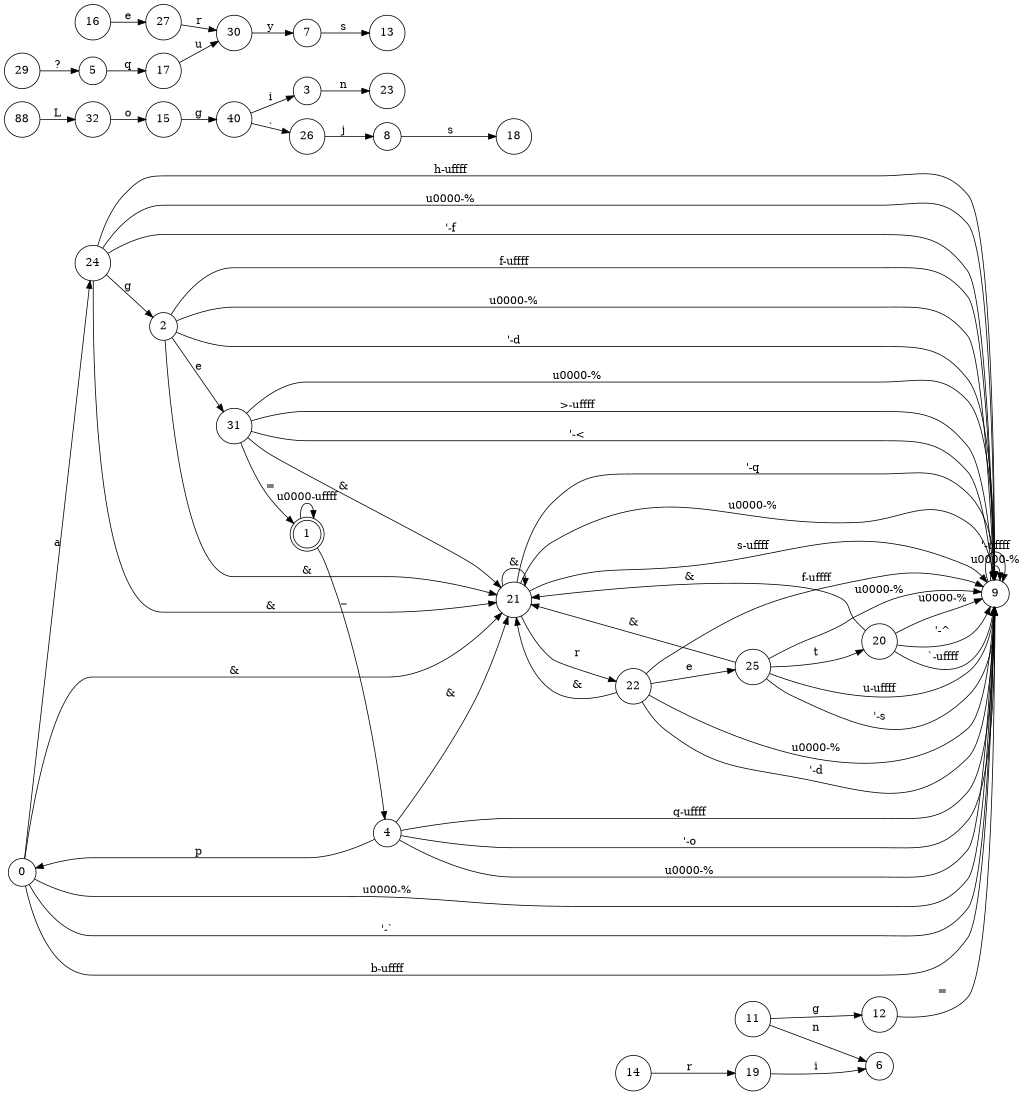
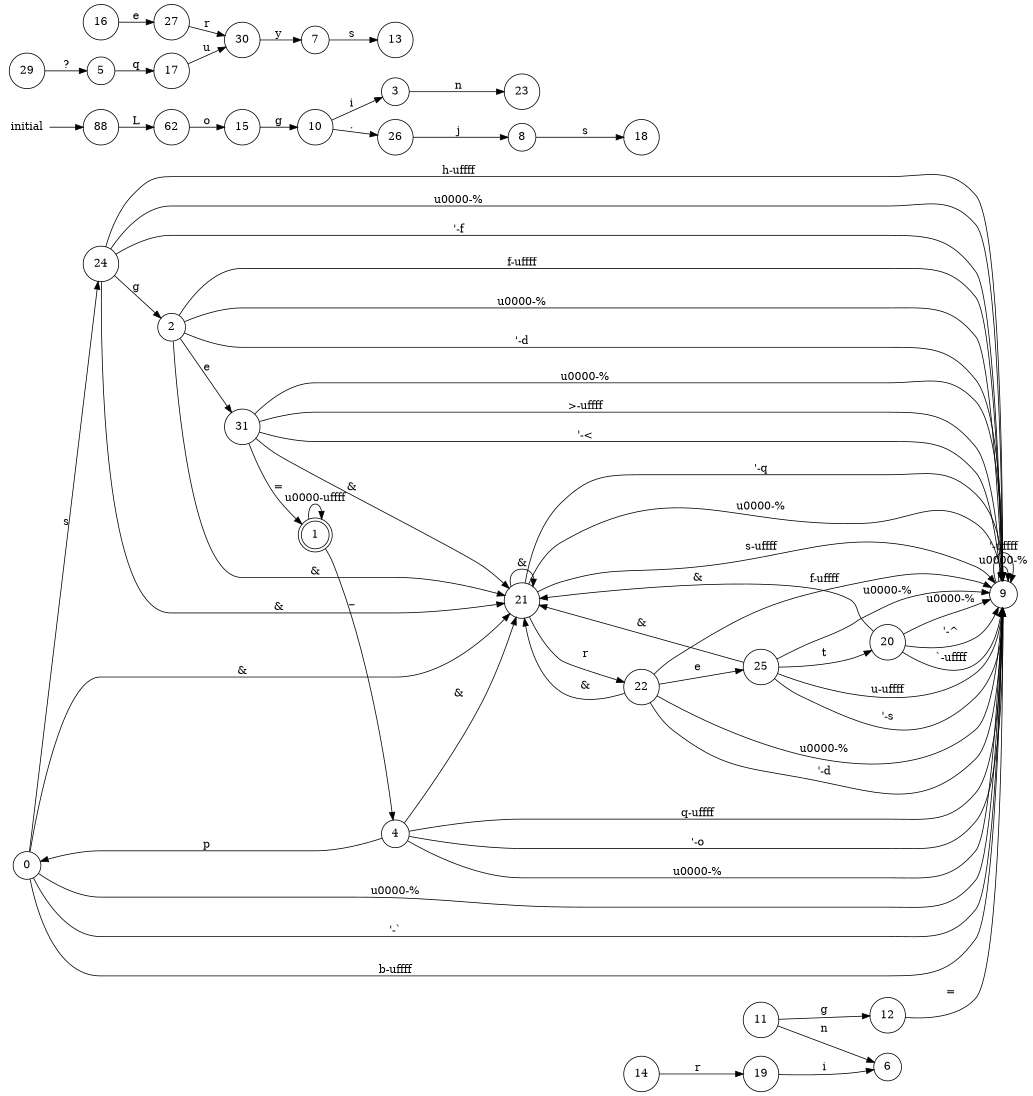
  digraph {
    rankdir=LR
    node [shape=circle]
    0
    21
    24
    9
    22
    2
    25
    31
    1 [shape=doublecircle]
    4
    3
    23
    26
    8
    5
    17
    30
    16
    27
    11
    6
    12
    7
    13
    14
    19
    18
    29
-   10 [label=40]
+   10
    15
    20
    n32 [label=88]
-   32
+   32 [label=62]
+   initial [shape=plaintext]
    0 -> 21 [label="&"]
-   0 -> 24 [label=a]
+   0 -> 24 [label=s]
    0 -> 9 [label="\u0000-%"]
    0 -> 9 [label="'-`"]
    0 -> 9 [label="b-\uffff"]
    21 -> 21 [label="&"]
    21 -> 9 [label="'-q"]
    21 -> 9 [label="\u0000-%"]
    21 -> 9 [label="s-\uffff"]
    21 -> 22 [label=r]
    24 -> 21 [label="&"]
    24 -> 9 [label="h-\uffff"]
    24 -> 9 [label="\u0000-%"]
    24 -> 9 [label="'-f"]
    24 -> 2 [label=g]
    9 -> 9 [label="\u0000-%"]
    9 -> 9 [label="'-\uffff"]
    22 -> 21 [label="&"]
    22 -> 9 [label="f-\uffff"]
    22 -> 9 [label="\u0000-%"]
    22 -> 9 [label="'-d"]
    22 -> 25 [label=e]
    2 -> 21 [label="&"]
    2 -> 9 [label="f-\uffff"]
    2 -> 9 [label="\u0000-%"]
    2 -> 9 [label="'-d"]
    2 -> 31 [label=e]
    25 -> 21 [label="&"]
    25 -> 9 [label="\u0000-%"]
    25 -> 9 [label="u-\uffff"]
    25 -> 9 [label="'-s"]
    25 -> 20 [label=t]
    31 -> 21 [label="&"]
    31 -> 9 [label="'-<"]
    31 -> 9 [label="\u0000-%"]
    31 -> 9 [label=">-\uffff"]
    31 -> 1 [label="="]
    1 -> 1 [label="\u0000-\uffff"]
    1 -> 4 [label=_]
    4 -> 0 [label=p]
    4 -> 21 [label="&"]
    4 -> 9 [label="q-\uffff"]
    4 -> 9 [label="'-o"]
    4 -> 9 [label="\u0000-%"]
    3 -> 23 [label=n]
    26 -> 8 [label=j]
    8 -> 18 [label=s]
    5 -> 17 [label=q]
    17 -> 30 [label=u]
    30 -> 7 [label=y]
    16 -> 27 [label=e]
    27 -> 30 [label=r]
    11 -> 6 [label=n]
    11 -> 12 [label=g]
    12 -> 9 [label="="]
    7 -> 13 [label=s]
    14 -> 19 [label=r]
    19 -> 6 [label=i]
    29 -> 5 [label="?"]
    10 -> 3 [label=i]
    10 -> 26 [label="."]
    15 -> 10 [label=g]
    20 -> 21 [label="&"]
    20 -> 9 [label="`-\uffff"]
    20 -> 9 [label="\u0000-%"]
    20 -> 9 [label="'-^"]
    n32 -> 32 [label=L]
    32 -> 15 [label=o]
+   initial -> n32
  }
